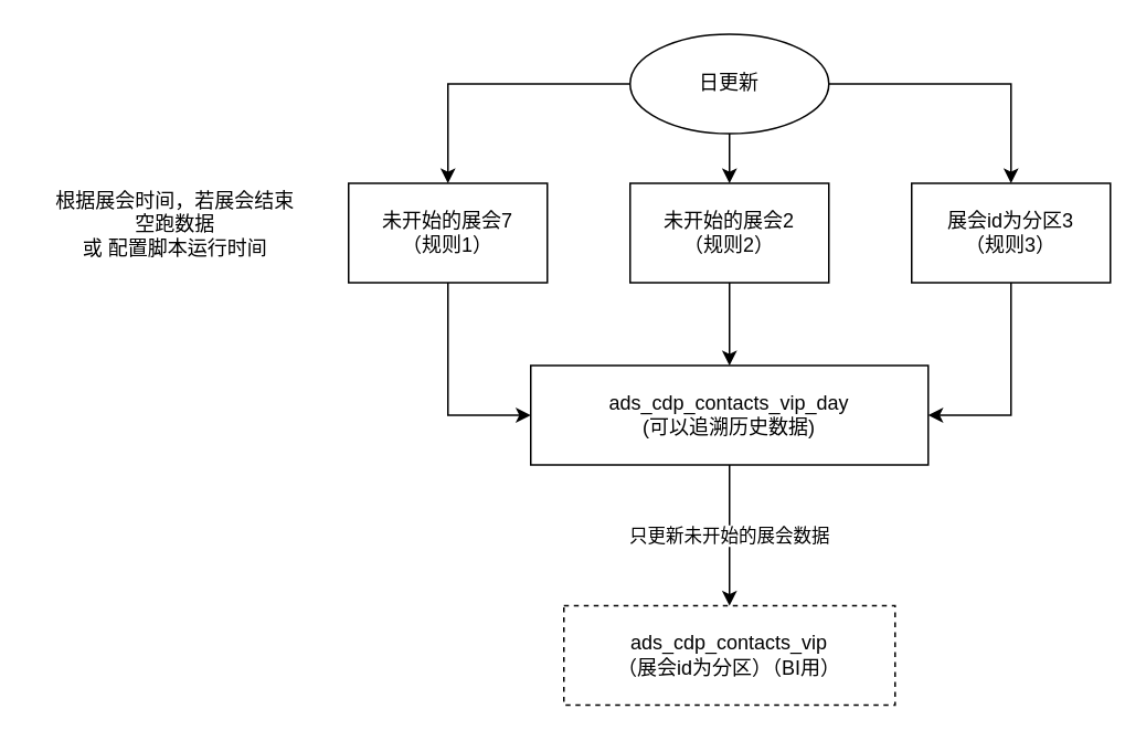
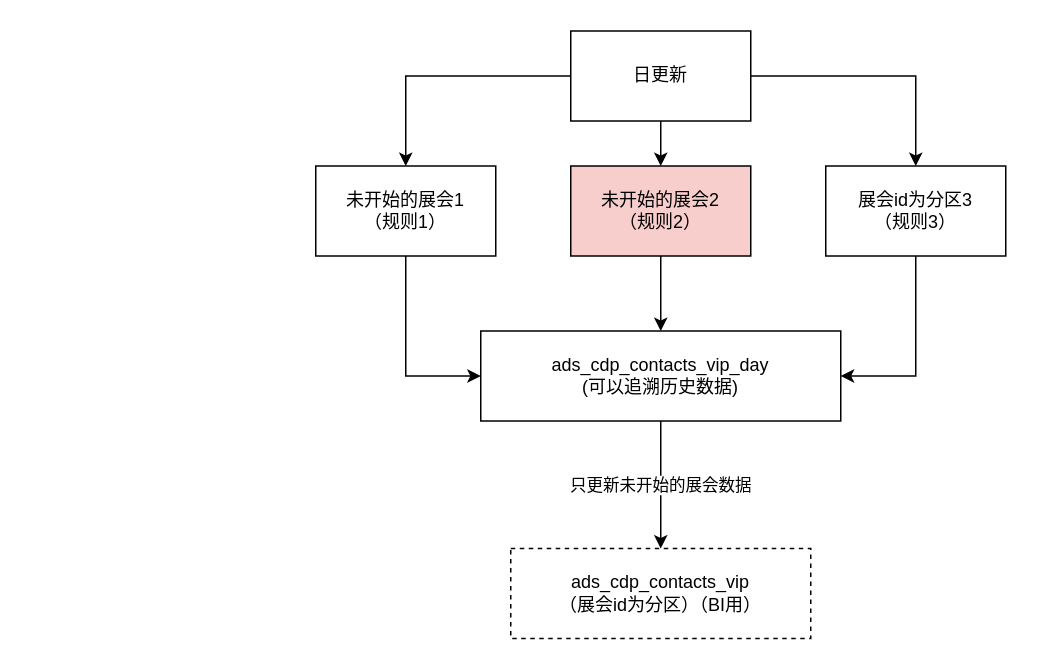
  <mxCell id="0" />
  <mxCell id="1" parent="0" />
  <mxCell id="2" value="ads_cdp_contacts_vip&lt;br&gt;（展会id为分区）（BI用）" style="rounded=0;whiteSpace=wrap;html=1;dashed=1;" vertex="1" parent="1"><mxGeometry x="340" y="365" width="200" height="60" as="geometry" /></mxCell>
  <mxCell id="3" style="edgeStyle=orthogonalEdgeStyle;rounded=0;orthogonalLoop=1;jettySize=auto;html=1;entryX=0;entryY=0.5;entryDx=0;entryDy=0;" edge="1" parent="1" source="4" target="14"><mxGeometry relative="1" as="geometry" /></mxCell>
- <mxCell id="4" value="未开始的展会7&lt;br&gt;（规则1）" style="rounded=0;whiteSpace=wrap;html=1;" vertex="1" parent="1"><mxGeometry x="210" y="110" width="120" height="60" as="geometry" /></mxCell>
+ <mxCell id="4" value="未开始的展会1&lt;br&gt;（规则1）" style="rounded=0;whiteSpace=wrap;html=1;" vertex="1" parent="1"><mxGeometry x="210" y="110" width="120" height="60" as="geometry" /></mxCell>
  <mxCell id="5" style="edgeStyle=orthogonalEdgeStyle;rounded=0;orthogonalLoop=1;jettySize=auto;html=1;entryX=0.5;entryY=0;entryDx=0;entryDy=0;" edge="1" parent="1" source="6" target="14"><mxGeometry relative="1" as="geometry" /></mxCell>
- <mxCell id="6" value="未开始的展会2&lt;br&gt;（规则2）" style="rounded=0;whiteSpace=wrap;html=1;" vertex="1" parent="1"><mxGeometry x="380" y="110" width="120" height="60" as="geometry" /></mxCell>
+ <mxCell id="6" value="未开始的展会2&lt;br&gt;（规则2）" style="rounded=0;whiteSpace=wrap;html=1;fillColor=#f8cecc;" vertex="1" parent="1"><mxGeometry x="380" y="110" width="120" height="60" as="geometry" /></mxCell>
  <mxCell id="7" style="edgeStyle=orthogonalEdgeStyle;rounded=0;orthogonalLoop=1;jettySize=auto;html=1;entryX=1;entryY=0.5;entryDx=0;entryDy=0;" edge="1" parent="1" source="8" target="14"><mxGeometry relative="1" as="geometry" /></mxCell>
  <mxCell id="8" value="展会id为分区3&lt;br&gt;（规则3）" style="rounded=0;whiteSpace=wrap;html=1;" vertex="1" parent="1"><mxGeometry x="550" y="110" width="120" height="60" as="geometry" /></mxCell>
  <mxCell id="9" style="edgeStyle=orthogonalEdgeStyle;rounded=0;orthogonalLoop=1;jettySize=auto;html=1;entryX=0.5;entryY=0;entryDx=0;entryDy=0;" edge="1" parent="1" source="12" target="6"><mxGeometry relative="1" as="geometry" /></mxCell>
  <mxCell id="10" style="edgeStyle=orthogonalEdgeStyle;rounded=0;orthogonalLoop=1;jettySize=auto;html=1;" edge="1" parent="1" source="12" target="8"><mxGeometry relative="1" as="geometry" /></mxCell>
  <mxCell id="11" style="edgeStyle=orthogonalEdgeStyle;rounded=0;orthogonalLoop=1;jettySize=auto;html=1;entryX=0.5;entryY=0;entryDx=0;entryDy=0;" edge="1" parent="1" source="12" target="4"><mxGeometry relative="1" as="geometry" /></mxCell>
- <mxCell id="12" value="日更新" style="ellipse;whiteSpace=wrap;html=1;" vertex="1" parent="1"><mxGeometry x="380" y="20" width="120" height="60" as="geometry" /></mxCell>
+ <mxCell id="12" value="日更新" style="rounded=0;whiteSpace=wrap;html=1;" vertex="1" parent="1"><mxGeometry x="380" y="20" width="120" height="60" as="geometry" /></mxCell>
  <mxCell id="13" value="只更新未开始的展会数据" style="edgeStyle=orthogonalEdgeStyle;rounded=0;orthogonalLoop=1;jettySize=auto;html=1;entryX=0.5;entryY=0;entryDx=0;entryDy=0;" edge="1" parent="1" source="14" target="2"><mxGeometry relative="1" as="geometry" /></mxCell>
  <mxCell id="14" value="ads_cdp_contacts_vip_day&lt;br&gt;(可以追溯历史数据)" style="rounded=0;whiteSpace=wrap;html=1;" vertex="1" parent="1"><mxGeometry x="320" y="220" width="240" height="60" as="geometry" /></mxCell>
- <mxCell id="15" value="根据展会时间，若展会结束&lt;br&gt;空跑数据&lt;br&gt;或 配置脚本运行时间" style="text;html=1;align=center;verticalAlign=middle;resizable=0;points=[];autosize=1;strokeColor=none;fillColor=none;" vertex="1" parent="1"><mxGeometry x="20" y="105" width="170" height="60" as="geometry" /></mxCell>
